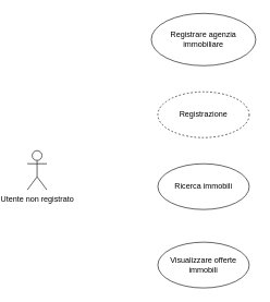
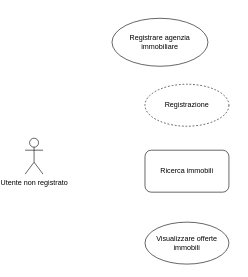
  <mxCell id="0" />
  <mxCell id="1" parent="0" />
  <mxCell id="2" value="Utente non registrato" style="shape=umlActor;verticalLabelPosition=bottom;verticalAlign=top;html=1;" parent="1" vertex="1"><mxGeometry x="20" y="230" width="30" height="60" as="geometry" /></mxCell>
- <mxCell id="3" value="Registrare agenzia immobiliare" style="ellipse;whiteSpace=wrap;html=1;" parent="1" vertex="1"><mxGeometry x="210" y="20" width="160" height="80" as="geometry" /></mxCell>
+ <mxCell id="3" value="Registrare agenzia immobiliare" style="ellipse;whiteSpace=wrap;html=1;" parent="1" vertex="1"><mxGeometry x="165" y="30" width="160" height="80" as="geometry" /></mxCell>
  <mxCell id="4" value="Registrazione" style="ellipse;whiteSpace=wrap;html=1;dashed=1;" parent="1" vertex="1"><mxGeometry x="220" y="140" width="140" height="70" as="geometry" /></mxCell>
- <mxCell id="5" value="Ricerca immobili" style="ellipse;whiteSpace=wrap;html=1;" parent="1" vertex="1"><mxGeometry x="220" y="250" width="140" height="70" as="geometry" /></mxCell>
+ <mxCell id="5" value="Ricerca immobili" style="whiteSpace=wrap;html=1;rounded=1;" parent="1" vertex="1"><mxGeometry x="220" y="250" width="140" height="70" as="geometry" /></mxCell>
  <mxCell id="6" value="Visualizzare offerte immobili" style="ellipse;whiteSpace=wrap;html=1;" parent="1" vertex="1"><mxGeometry x="220" y="370" width="140" height="70" as="geometry" /></mxCell>
